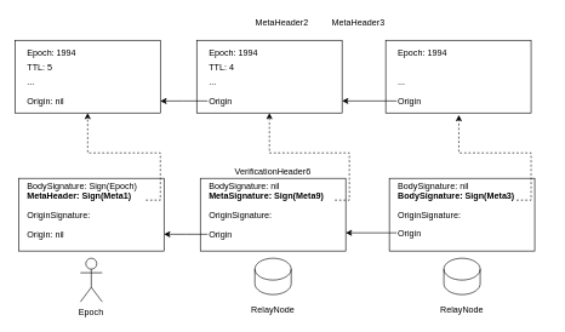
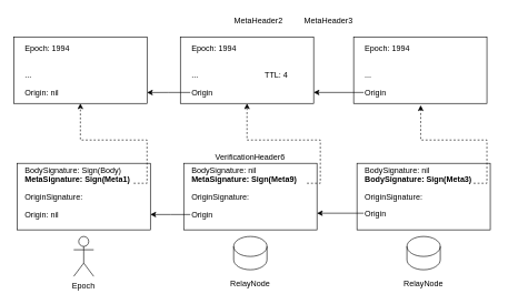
  <mxCell id="0" />
  <mxCell id="1" parent="0" />
  <mxCell id="2" value="" style="rounded=0;" parent="1" vertex="1"><mxGeometry x="25" y="245" width="200" height="100" as="geometry" /></mxCell>
  <mxCell id="3" value="Epoch" style="shape=umlActor;verticalLabelPosition=bottom;verticalAlign=top;outlineConnect=0;" parent="1" vertex="1"><mxGeometry x="110" y="355" width="30" height="60" as="geometry" /></mxCell>
  <mxCell id="4" value="" style="rounded=0;" parent="1" vertex="1"><mxGeometry x="275" y="245" width="200" height="100" as="geometry" /></mxCell>
  <mxCell id="5" value="VerificationHeader6" style="text;strokeColor=none;fillColor=none;align=center;verticalAlign=middle;rounded=0;" parent="1" vertex="1"><mxGeometry x="355" y="225" width="40" height="20" as="geometry" /></mxCell>
  <mxCell id="6" value="" style="shape=cylinder3;boundedLbl=1;backgroundOutline=1;size=15;" parent="1" vertex="1"><mxGeometry x="350" y="355" width="50" height="50" as="geometry" /></mxCell>
  <mxCell id="7" value="RelayNode" style="text;strokeColor=none;fillColor=none;align=center;verticalAlign=middle;rounded=0;" parent="1" vertex="1"><mxGeometry x="355" y="415" width="40" height="20" as="geometry" /></mxCell>
  <mxCell id="8" value="BodySignature: nil" style="text;strokeColor=none;fillColor=none;align=left;verticalAlign=middle;rounded=0;fontStyle=0" parent="1" vertex="1"><mxGeometry x="285" y="245" width="110" height="20" as="geometry" /></mxCell>
  <mxCell id="9" value="" style="edgeStyle=orthogonalEdgeStyle;rounded=0;orthogonalLoop=1;jettySize=auto;exitX=0;exitY=0.5;exitDx=0;exitDy=0;" parent="1" source="10" edge="1"><mxGeometry relative="1" as="geometry"><mxPoint x="225" y="322" as="targetPoint" /></mxGeometry></mxCell>
  <mxCell id="10" value="Origin" style="text;strokeColor=none;fillColor=none;align=left;verticalAlign=middle;rounded=0;fontStyle=0" parent="1" vertex="1"><mxGeometry x="285" y="312" width="40" height="20" as="geometry" /></mxCell>
  <mxCell id="11" value="" style="edgeStyle=orthogonalEdgeStyle;rounded=0;orthogonalLoop=1;jettySize=auto;exitX=1;exitY=0.5;exitDx=0;exitDy=0;entryX=0.5;entryY=1;entryDx=0;entryDy=0;dashed=1;" parent="1" source="12" target="29" edge="1"><mxGeometry relative="1" as="geometry" /></mxCell>
  <mxCell id="12" value="MetaSignature: Sign(Meta9)&#10;" style="text;strokeColor=none;fillColor=none;align=left;verticalAlign=middle;rounded=0;fontStyle=1" parent="1" vertex="1"><mxGeometry x="285" y="265" width="175" height="20" as="geometry" /></mxCell>
  <mxCell id="13" value="OriginSignature:" style="text;strokeColor=none;fillColor=none;align=left;verticalAlign=middle;rounded=0;" parent="1" vertex="1"><mxGeometry x="285" y="285" width="40" height="20" as="geometry" /></mxCell>
- <mxCell id="14" value="BodySignature: Sign(Epoch)" style="text;strokeColor=none;fillColor=none;align=left;verticalAlign=middle;rounded=0;fontStyle=0" parent="1" vertex="1"><mxGeometry x="35" y="245" width="210" height="20" as="geometry" /></mxCell>
+ <mxCell id="14" value="BodySignature: Sign(Body)" style="text;strokeColor=none;fillColor=none;align=left;verticalAlign=middle;rounded=0;fontStyle=0" parent="1" vertex="1"><mxGeometry x="35" y="245" width="210" height="20" as="geometry" /></mxCell>
  <mxCell id="15" value="Origin: nil" style="text;strokeColor=none;fillColor=none;align=left;verticalAlign=middle;rounded=0;fontStyle=0" parent="1" vertex="1"><mxGeometry x="35" y="312" width="60" height="20" as="geometry" /></mxCell>
  <mxCell id="16" value="" style="edgeStyle=orthogonalEdgeStyle;rounded=0;orthogonalLoop=1;jettySize=auto;exitX=1;exitY=0.5;exitDx=0;exitDy=0;entryX=0.5;entryY=1;entryDx=0;entryDy=0;dashed=1;" parent="1" source="17" target="28" edge="1"><mxGeometry relative="1" as="geometry" /></mxCell>
- <mxCell id="17" value="MetaHeader: Sign(Meta1)&#10;" style="text;strokeColor=none;fillColor=none;align=left;verticalAlign=middle;rounded=0;fontStyle=1" parent="1" vertex="1"><mxGeometry x="35" y="265" width="165" height="20" as="geometry" /></mxCell>
+ <mxCell id="17" value="MetaSignature: Sign(Meta1)&#10;" style="text;strokeColor=none;fillColor=none;align=left;verticalAlign=middle;rounded=0;fontStyle=1" parent="1" vertex="1"><mxGeometry x="35" y="265" width="165" height="20" as="geometry" /></mxCell>
  <mxCell id="18" value="OriginSignature:" style="text;strokeColor=none;fillColor=none;align=left;verticalAlign=middle;rounded=0;" parent="1" vertex="1"><mxGeometry x="35" y="285" width="40" height="20" as="geometry" /></mxCell>
  <mxCell id="19" value="" style="rounded=0;" parent="1" vertex="1"><mxGeometry x="535" y="245" width="200" height="100" as="geometry" /></mxCell>
  <mxCell id="20" value="" style="shape=cylinder3;boundedLbl=1;backgroundOutline=1;size=15;" parent="1" vertex="1"><mxGeometry x="610" y="355" width="50" height="50" as="geometry" /></mxCell>
  <mxCell id="21" value="BodySignature: nil" style="text;strokeColor=none;fillColor=none;align=left;verticalAlign=middle;rounded=0;fontStyle=0" parent="1" vertex="1"><mxGeometry x="545" y="245" width="110" height="20" as="geometry" /></mxCell>
  <mxCell id="22" value="" style="edgeStyle=orthogonalEdgeStyle;rounded=0;orthogonalLoop=1;jettySize=auto;exitX=0;exitY=0.5;exitDx=0;exitDy=0;entryX=1;entryY=0.75;entryDx=0;entryDy=0;" parent="1" source="23" target="4" edge="1"><mxGeometry relative="1" as="geometry" /></mxCell>
  <mxCell id="23" value="Origin" style="text;strokeColor=none;fillColor=none;align=left;verticalAlign=middle;rounded=0;fontStyle=0" parent="1" vertex="1"><mxGeometry x="545" y="310" width="40" height="20" as="geometry" /></mxCell>
  <mxCell id="24" value="" style="edgeStyle=orthogonalEdgeStyle;rounded=0;orthogonalLoop=1;jettySize=auto;exitX=1;exitY=0.5;exitDx=0;exitDy=0;entryX=0.503;entryY=1.028;entryDx=0;entryDy=0;entryPerimeter=0;dashed=1;" parent="1" source="25" target="30" edge="1"><mxGeometry relative="1" as="geometry" /></mxCell>
  <mxCell id="25" value="BodySignature: Sign(Meta3)&#10;" style="text;strokeColor=none;fillColor=none;align=left;verticalAlign=middle;rounded=0;fontStyle=1" parent="1" vertex="1"><mxGeometry x="545" y="265" width="165" height="20" as="geometry" /></mxCell>
  <mxCell id="26" value="OriginSignature:" style="text;strokeColor=none;fillColor=none;align=left;verticalAlign=middle;rounded=0;" parent="1" vertex="1"><mxGeometry x="545" y="285" width="40" height="20" as="geometry" /></mxCell>
  <mxCell id="27" value="RelayNode" style="text;strokeColor=none;fillColor=none;align=center;verticalAlign=middle;rounded=0;" parent="1" vertex="1"><mxGeometry x="615" y="415" width="40" height="20" as="geometry" /></mxCell>
  <mxCell id="28" value="" style="rounded=0;" parent="1" vertex="1"><mxGeometry x="20" y="55" width="200" height="100" as="geometry" /></mxCell>
  <mxCell id="29" value="" style="rounded=0;" parent="1" vertex="1"><mxGeometry x="270" y="55" width="200" height="100" as="geometry" /></mxCell>
  <mxCell id="30" value="" style="rounded=0;" parent="1" vertex="1"><mxGeometry x="530" y="55" width="200" height="100" as="geometry" /></mxCell>
  <mxCell id="31" value="MetaHeader2" style="text;strokeColor=none;fillColor=none;align=center;verticalAlign=middle;rounded=0;" parent="1" vertex="1"><mxGeometry x="367.5" y="20" width="40" height="20" as="geometry" /></mxCell>
  <mxCell id="32" value="MetaHeader3" style="text;strokeColor=none;fillColor=none;align=center;verticalAlign=middle;rounded=0;" parent="1" vertex="1"><mxGeometry x="472.5" y="20" width="40" height="20" as="geometry" /></mxCell>
  <mxCell id="33" value="Epoch: 1994" style="text;strokeColor=none;fillColor=none;align=left;verticalAlign=middle;rounded=0;fontStyle=0" parent="1" vertex="1"><mxGeometry x="35" y="61.5" width="210" height="20" as="geometry" /></mxCell>
  <mxCell id="34" value="Origin: nil" style="text;strokeColor=none;fillColor=none;align=left;verticalAlign=middle;rounded=0;fontStyle=0" parent="1" vertex="1"><mxGeometry x="35" y="128.5" width="60" height="20" as="geometry" /></mxCell>
- <mxCell id="35" value="TTL: 5" style="text;strokeColor=none;fillColor=none;align=left;verticalAlign=middle;rounded=0;fontStyle=0" parent="1" vertex="1"><mxGeometry x="35" y="81.5" width="40" height="20" as="geometry" /></mxCell>
  <mxCell id="36" value="..." style="text;strokeColor=none;fillColor=none;align=left;verticalAlign=middle;rounded=0;" parent="1" vertex="1"><mxGeometry x="35" y="101.5" width="40" height="20" as="geometry" /></mxCell>
  <mxCell id="37" value="Epoch: 1994" style="text;strokeColor=none;fillColor=none;align=left;verticalAlign=middle;rounded=0;fontStyle=0" parent="1" vertex="1"><mxGeometry x="285" y="61.5" width="210" height="20" as="geometry" /></mxCell>
  <mxCell id="38" value="" style="edgeStyle=orthogonalEdgeStyle;rounded=0;orthogonalLoop=1;jettySize=auto;exitX=0;exitY=0.5;exitDx=0;exitDy=0;entryX=1;entryY=0.836;entryDx=0;entryDy=0;entryPerimeter=0;" parent="1" source="39" target="28" edge="1"><mxGeometry relative="1" as="geometry" /></mxCell>
  <mxCell id="39" value="Origin" style="text;strokeColor=none;fillColor=none;align=left;verticalAlign=middle;rounded=0;fontStyle=0" parent="1" vertex="1"><mxGeometry x="285" y="128.5" width="60" height="20" as="geometry" /></mxCell>
- <mxCell id="40" value="TTL: 4" style="text;strokeColor=none;fillColor=none;align=left;verticalAlign=middle;rounded=0;fontStyle=0" parent="1" vertex="1"><mxGeometry x="285" y="81.5" width="40" height="20" as="geometry" /></mxCell>
+ <mxCell id="40" value="TTL: 4" style="text;strokeColor=none;fillColor=none;align=left;verticalAlign=middle;rounded=0;fontStyle=0" parent="1" vertex="1"><mxGeometry x="395" y="101.5" width="40" height="20" as="geometry" /></mxCell>
  <mxCell id="41" value="..." style="text;strokeColor=none;fillColor=none;align=left;verticalAlign=middle;rounded=0;" parent="1" vertex="1"><mxGeometry x="285" y="101.5" width="40" height="20" as="geometry" /></mxCell>
  <mxCell id="42" value="Epoch: 1994" style="text;strokeColor=none;fillColor=none;align=left;verticalAlign=middle;rounded=0;fontStyle=0" parent="1" vertex="1"><mxGeometry x="545" y="61.5" width="210" height="20" as="geometry" /></mxCell>
  <mxCell id="43" value="" style="edgeStyle=orthogonalEdgeStyle;rounded=0;orthogonalLoop=1;jettySize=auto;entryX=1;entryY=0.835;entryDx=0;entryDy=0;entryPerimeter=0;fontStyle=0" parent="1" source="44" target="29" edge="1"><mxGeometry relative="1" as="geometry" /></mxCell>
  <mxCell id="44" value="Origin" style="text;strokeColor=none;fillColor=none;align=left;verticalAlign=middle;rounded=0;fontStyle=0" parent="1" vertex="1"><mxGeometry x="545" y="128.5" width="60" height="20" as="geometry" /></mxCell>
  <mxCell id="45" value="..." style="text;strokeColor=none;fillColor=none;align=left;verticalAlign=middle;rounded=0;" parent="1" vertex="1"><mxGeometry x="545" y="101.5" width="40" height="20" as="geometry" /></mxCell>
